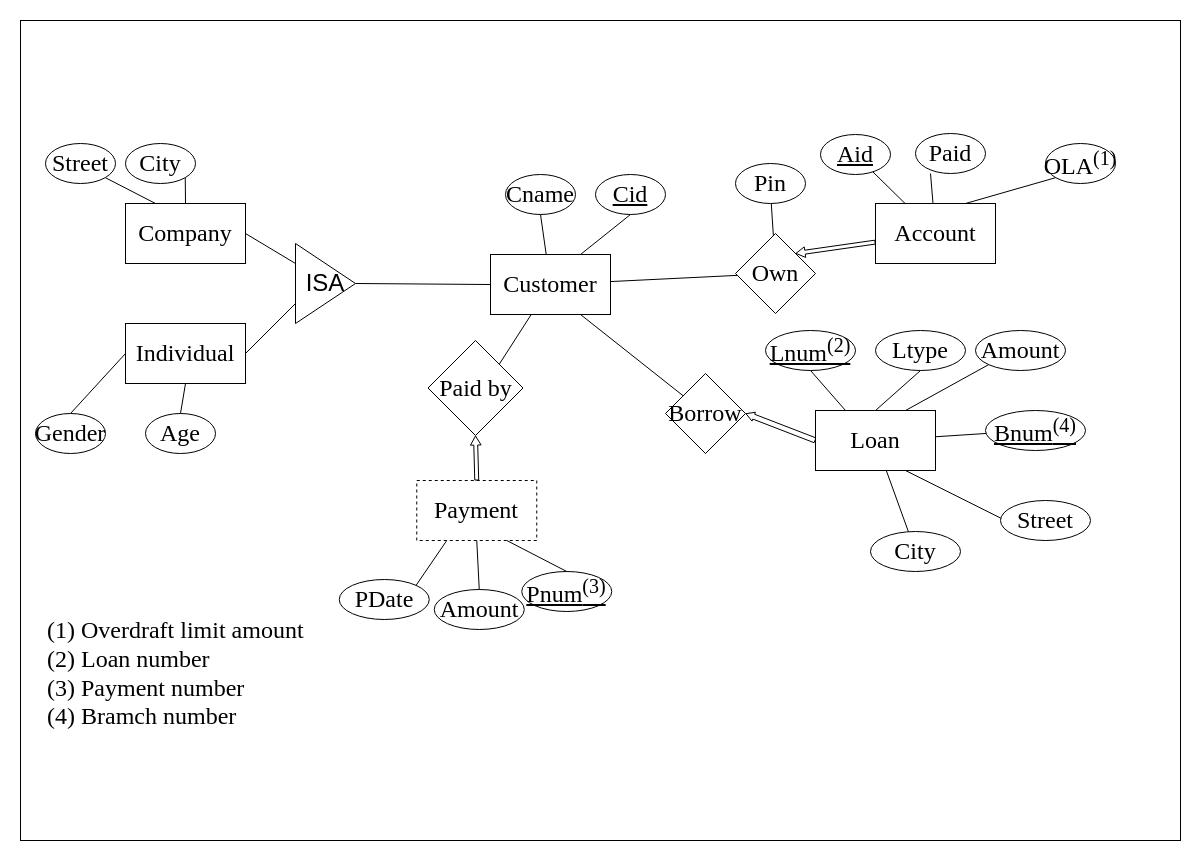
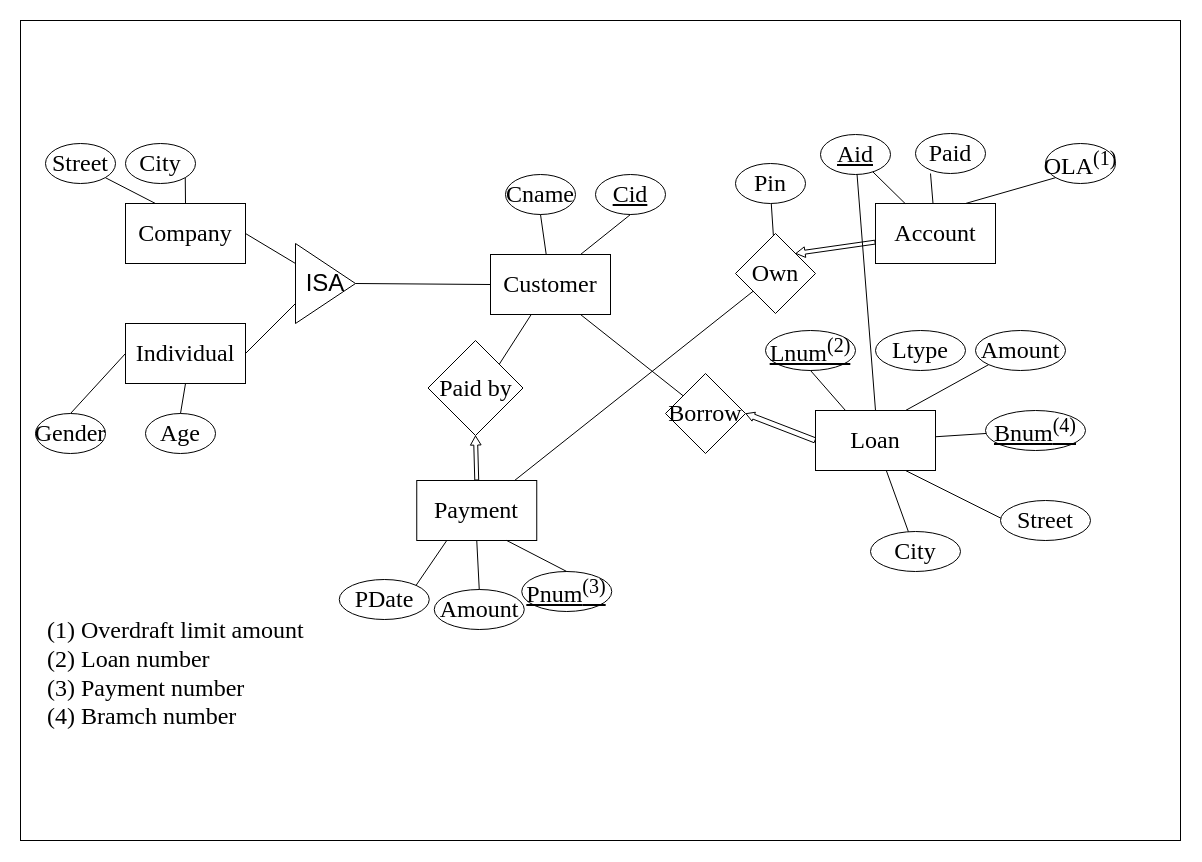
  <mxCell id="0" />
  <mxCell id="1" parent="0" />
  <mxCell id="2" value="" style="rounded=0;whiteSpace=wrap;html=1;fontFamily=Times New Roman;fontSize=24;" parent="1" vertex="1"><mxGeometry width="1160" height="820" as="geometry" x="20" y="20" /></mxCell>
  <mxCell id="3" style="edgeStyle=none;rounded=0;sketch=0;html=1;exitX=0.75;exitY=1;exitDx=0;exitDy=0;strokeColor=default;fontFamily=Times New Roman;fontSize=24;endArrow=none;endFill=0;" parent="1" source="4" target="56" edge="1"><mxGeometry relative="1" as="geometry"><mxPoint x="695" y="429.02" as="sourcePoint" /></mxGeometry></mxCell>
  <mxCell id="4" value="&lt;font face=&quot;Times New Roman&quot; style=&quot;font-size: 24px;&quot;&gt;Customer&lt;/font&gt;" style="rounded=0;whiteSpace=wrap;html=1;" parent="1" vertex="1"><mxGeometry x="490" y="254" width="120" height="60" as="geometry" /></mxCell>
  <mxCell id="5" value="&lt;font style=&quot;font-size: 24px;&quot;&gt;Individual&lt;/font&gt;" style="rounded=0;whiteSpace=wrap;html=1;fontFamily=Times New Roman;" parent="1" vertex="1"><mxGeometry x="125" y="323" width="120" height="60" as="geometry" /></mxCell>
  <mxCell id="6" value="&lt;span style=&quot;font-size: 24px;&quot;&gt;Company&lt;/span&gt;" style="rounded=0;whiteSpace=wrap;html=1;fontFamily=Times New Roman;" parent="1" vertex="1"><mxGeometry x="125" y="203" width="120" height="60" as="geometry" /></mxCell>
  <mxCell id="7" value="ISA" style="triangle;whiteSpace=wrap;html=1;fontSize=24;rotation=0;horizontal=1;verticalAlign=middle;" parent="1" vertex="1"><mxGeometry x="295" y="243" width="60" height="80" as="geometry" /></mxCell>
  <mxCell id="8" value="" style="endArrow=none;html=1;rounded=0;sketch=0;strokeColor=default;fontFamily=Times New Roman;fontSize=24;entryX=0;entryY=0.25;entryDx=0;entryDy=0;exitX=1;exitY=0.5;exitDx=0;exitDy=0;" parent="1" source="6" target="7" edge="1"><mxGeometry width="50" height="50" relative="1" as="geometry"><mxPoint x="530" y="393" as="sourcePoint" /><mxPoint x="580" y="343" as="targetPoint" /></mxGeometry></mxCell>
  <mxCell id="9" value="" style="endArrow=none;html=1;rounded=0;sketch=0;strokeColor=default;fontFamily=Times New Roman;fontSize=24;entryX=0;entryY=0.5;entryDx=0;entryDy=0;exitX=1;exitY=0.5;exitDx=0;exitDy=0;" parent="1" source="7" target="4" edge="1"><mxGeometry width="50" height="50" relative="1" as="geometry"><mxPoint x="435" y="247" as="sourcePoint" /><mxPoint x="730" y="207" as="targetPoint" /></mxGeometry></mxCell>
  <mxCell id="10" value="" style="endArrow=none;html=1;rounded=0;sketch=0;strokeColor=default;fontFamily=Times New Roman;fontSize=24;entryX=0;entryY=0.75;entryDx=0;entryDy=0;exitX=1;exitY=0.5;exitDx=0;exitDy=0;" parent="1" source="5" target="7" edge="1"><mxGeometry width="50" height="50" relative="1" as="geometry"><mxPoint x="165" y="283" as="sourcePoint" /><mxPoint x="760" y="293" as="targetPoint" /></mxGeometry></mxCell>
  <mxCell id="11" value="&lt;u&gt;Cid&lt;/u&gt;" style="ellipse;whiteSpace=wrap;html=1;fontFamily=Times New Roman;fontSize=24;" parent="1" vertex="1"><mxGeometry x="595" y="174" width="70" height="40" as="geometry" /></mxCell>
  <mxCell id="12" value="Cname" style="ellipse;whiteSpace=wrap;html=1;fontFamily=Times New Roman;fontSize=24;" parent="1" vertex="1"><mxGeometry x="505" y="174" width="70" height="40" as="geometry" /></mxCell>
  <mxCell id="13" value="" style="endArrow=none;html=1;rounded=0;sketch=0;strokeColor=default;fontFamily=Times New Roman;fontSize=24;exitX=0.5;exitY=1;exitDx=0;exitDy=0;" parent="1" source="12" target="4" edge="1"><mxGeometry width="50" height="50" relative="1" as="geometry"><mxPoint x="615" y="187" as="sourcePoint" /><mxPoint x="665" y="137" as="targetPoint" /></mxGeometry></mxCell>
  <mxCell id="14" value="" style="endArrow=none;html=1;rounded=0;sketch=0;strokeColor=default;fontFamily=Times New Roman;fontSize=24;entryX=0.75;entryY=0;entryDx=0;entryDy=0;exitX=0.5;exitY=1;exitDx=0;exitDy=0;" parent="1" source="11" target="4" edge="1"><mxGeometry width="50" height="50" relative="1" as="geometry"><mxPoint x="625" y="197" as="sourcePoint" /><mxPoint x="685" y="182" as="targetPoint" /></mxGeometry></mxCell>
  <mxCell id="15" value="" style="endArrow=none;html=1;rounded=0;sketch=0;strokeColor=default;fontFamily=Times New Roman;fontSize=24;exitX=0.5;exitY=0;exitDx=0;exitDy=0;" parent="1" source="16" edge="1"><mxGeometry width="50" height="50" relative="1" as="geometry"><mxPoint x="75" y="403" as="sourcePoint" /><mxPoint x="125" y="353" as="targetPoint" /></mxGeometry></mxCell>
  <mxCell id="16" value="Gender" style="ellipse;whiteSpace=wrap;html=1;fontFamily=Times New Roman;fontSize=24;" parent="1" vertex="1"><mxGeometry x="35" y="413" width="70" height="40" as="geometry" /></mxCell>
  <mxCell id="17" value="Age" style="ellipse;whiteSpace=wrap;html=1;fontFamily=Times New Roman;fontSize=24;" parent="1" vertex="1"><mxGeometry x="145" y="413" width="70" height="40" as="geometry" /></mxCell>
  <mxCell id="18" value="" style="endArrow=none;html=1;rounded=0;sketch=0;strokeColor=default;fontFamily=Times New Roman;fontSize=24;exitX=0.5;exitY=0;exitDx=0;exitDy=0;entryX=0.5;entryY=1;entryDx=0;entryDy=0;" parent="1" source="17" target="5" edge="1"><mxGeometry width="50" height="50" relative="1" as="geometry"><mxPoint x="80" y="423" as="sourcePoint" /><mxPoint x="135" y="363" as="targetPoint" /></mxGeometry></mxCell>
  <mxCell id="19" value="" style="edgeStyle=none;rounded=0;sketch=0;html=1;strokeColor=default;fontFamily=Times New Roman;fontSize=24;shape=flexArrow;endArrow=block;endWidth=5.74;endSize=2.689;width=3.929;entryX=1;entryY=0;entryDx=0;entryDy=0;" parent="1" source="20" target="48" edge="1"><mxGeometry relative="1" as="geometry" /></mxCell>
  <mxCell id="20" value="&lt;font face=&quot;Times New Roman&quot; style=&quot;font-size: 24px;&quot;&gt;Account&lt;/font&gt;" style="rounded=0;whiteSpace=wrap;html=1;" parent="1" vertex="1"><mxGeometry x="875" y="203" width="120" height="60" as="geometry" /></mxCell>
  <mxCell id="21" value="Paid" style="ellipse;whiteSpace=wrap;html=1;fontFamily=Times New Roman;fontSize=24;" parent="1" vertex="1"><mxGeometry x="915" y="133" width="70" height="40" as="geometry" /></mxCell>
  <mxCell id="22" value="OLA&lt;sup&gt;(1)&lt;/sup&gt;" style="ellipse;whiteSpace=wrap;html=1;fontFamily=Times New Roman;fontSize=24;" parent="1" vertex="1"><mxGeometry x="1045" y="143" width="70" height="40" as="geometry" /></mxCell>
  <mxCell id="23" value="(1) Overdraft limit amount&amp;nbsp; &amp;nbsp; &amp;nbsp; &amp;nbsp;&amp;nbsp;&lt;span style=&quot;&quot;&gt;&lt;br&gt;&lt;/span&gt;(2) Loan number&lt;br&gt;(3) Payment number&lt;br&gt;(4) Bramch number" style="text;html=1;strokeColor=none;fillColor=none;align=left;verticalAlign=top;whiteSpace=wrap;rounded=0;fontFamily=Times New Roman;fontSize=24;" parent="1" vertex="1"><mxGeometry x="45" y="609" width="314" height="120" as="geometry" /></mxCell>
  <mxCell id="24" value="" style="endArrow=none;html=1;rounded=0;sketch=0;strokeColor=default;fontFamily=Times New Roman;fontSize=24;entryX=0.5;entryY=1;entryDx=0;entryDy=0;" parent="1" source="20" edge="1"><mxGeometry width="50" height="50" relative="1" as="geometry"><mxPoint x="805" y="263" as="sourcePoint" /><mxPoint x="930" y="173" as="targetPoint" /></mxGeometry></mxCell>
  <mxCell id="25" value="" style="endArrow=none;html=1;rounded=0;sketch=0;strokeColor=default;fontFamily=Times New Roman;fontSize=24;entryX=0;entryY=1;entryDx=0;entryDy=0;exitX=0.75;exitY=0;exitDx=0;exitDy=0;" parent="1" source="20" target="22" edge="1"><mxGeometry width="50" height="50" relative="1" as="geometry"><mxPoint x="825" y="483" as="sourcePoint" /><mxPoint x="1030" y="173" as="targetPoint" /></mxGeometry></mxCell>
  <mxCell id="26" style="edgeStyle=none;rounded=0;sketch=0;html=1;exitX=0;exitY=0.5;exitDx=0;exitDy=0;entryX=1;entryY=0.5;entryDx=0;entryDy=0;strokeColor=default;fontFamily=Times New Roman;fontSize=24;endArrow=classic;endFill=1;shape=flexArrow;width=5.143;endSize=2.44;endWidth=3.347;" parent="1" source="27" target="56" edge="1"><mxGeometry relative="1" as="geometry" /></mxCell>
  <mxCell id="27" value="&lt;font face=&quot;Times New Roman&quot; style=&quot;font-size: 24px;&quot;&gt;Loan&lt;/font&gt;" style="rounded=0;whiteSpace=wrap;html=1;" parent="1" vertex="1"><mxGeometry x="815" y="410" width="120" height="60" as="geometry" /></mxCell>
  <mxCell id="28" value="&lt;u&gt;Lnum&lt;sup&gt;(2)&lt;/sup&gt;&lt;/u&gt;" style="ellipse;whiteSpace=wrap;html=1;fontFamily=Times New Roman;fontSize=24;" parent="1" vertex="1"><mxGeometry x="765" y="330" width="90" height="40" as="geometry" /></mxCell>
  <mxCell id="29" value="Ltype" style="ellipse;whiteSpace=wrap;html=1;fontFamily=Times New Roman;fontSize=24;" parent="1" vertex="1"><mxGeometry x="875" y="330" width="90" height="40" as="geometry" /></mxCell>
- <mxCell id="30" value="" style="endArrow=none;html=1;rounded=0;sketch=0;strokeColor=default;fontFamily=Times New Roman;fontSize=24;entryX=0.5;entryY=1;entryDx=0;entryDy=0;exitX=0.5;exitY=0;exitDx=0;exitDy=0;" parent="1" source="27" target="29" edge="1"><mxGeometry width="50" height="50" relative="1" as="geometry"><mxPoint x="775" y="430" as="sourcePoint" /><mxPoint x="825" y="380" as="targetPoint" /></mxGeometry></mxCell>
+ <mxCell id="30" value="" style="endArrow=none;html=1;rounded=0;sketch=0;strokeColor=default;fontFamily=Times New Roman;fontSize=24;exitX=0.5;exitY=0;exitDx=0;exitDy=0;" parent="1" source="27" target="58" edge="1"><mxGeometry width="50" height="50" relative="1" as="geometry"><mxPoint x="775" y="430" as="sourcePoint" /><mxPoint x="825" y="380" as="targetPoint" /></mxGeometry></mxCell>
  <mxCell id="31" value="" style="endArrow=none;html=1;rounded=0;sketch=0;strokeColor=default;fontFamily=Times New Roman;fontSize=24;entryX=0.5;entryY=1;entryDx=0;entryDy=0;exitX=0.25;exitY=0;exitDx=0;exitDy=0;" parent="1" source="27" target="28" edge="1"><mxGeometry width="50" height="50" relative="1" as="geometry"><mxPoint x="795" y="650" as="sourcePoint" /><mxPoint x="845" y="600" as="targetPoint" /></mxGeometry></mxCell>
  <mxCell id="32" value="Amount" style="ellipse;whiteSpace=wrap;html=1;fontFamily=Times New Roman;fontSize=24;" parent="1" vertex="1"><mxGeometry x="975" y="330" width="90" height="40" as="geometry" /></mxCell>
  <mxCell id="33" value="" style="endArrow=none;html=1;rounded=0;sketch=0;strokeColor=default;fontFamily=Times New Roman;fontSize=24;entryX=0;entryY=1;entryDx=0;entryDy=0;exitX=0.75;exitY=0;exitDx=0;exitDy=0;" parent="1" source="27" target="32" edge="1"><mxGeometry width="50" height="50" relative="1" as="geometry"><mxPoint x="965" y="400" as="sourcePoint" /><mxPoint x="930" y="380" as="targetPoint" /></mxGeometry></mxCell>
- <mxCell id="34" value="&lt;font face=&quot;Times New Roman&quot; style=&quot;font-size: 24px;&quot;&gt;Payment&lt;/font&gt;" style="rounded=0;whiteSpace=wrap;html=1;dashed=1;" parent="1" vertex="1"><mxGeometry x="416.25" y="480" width="120" height="60" as="geometry" /></mxCell>
+ <mxCell id="34" value="&lt;font face=&quot;Times New Roman&quot; style=&quot;font-size: 24px;&quot;&gt;Payment&lt;/font&gt;" style="rounded=0;whiteSpace=wrap;html=1;" parent="1" vertex="1"><mxGeometry x="416.25" y="480" width="120" height="60" as="geometry" /></mxCell>
  <mxCell id="35" value="PDate" style="ellipse;whiteSpace=wrap;html=1;fontFamily=Times New Roman;fontSize=24;" parent="1" vertex="1"><mxGeometry x="338.75" y="579" width="90" height="40" as="geometry" /></mxCell>
  <mxCell id="36" value="" style="endArrow=none;html=1;rounded=0;sketch=0;strokeColor=default;fontFamily=Times New Roman;fontSize=24;exitX=0.25;exitY=1;exitDx=0;exitDy=0;entryX=1;entryY=0;entryDx=0;entryDy=0;" parent="1" source="34" target="35" edge="1"><mxGeometry width="50" height="50" relative="1" as="geometry"><mxPoint x="396.25" y="520" as="sourcePoint" /><mxPoint x="398.07" y="585.858" as="targetPoint" /></mxGeometry></mxCell>
  <mxCell id="37" value="Amount" style="ellipse;whiteSpace=wrap;html=1;fontFamily=Times New Roman;fontSize=24;" parent="1" vertex="1"><mxGeometry x="433.75" y="589" width="90" height="40" as="geometry" /></mxCell>
  <mxCell id="38" value="" style="endArrow=none;html=1;rounded=0;sketch=0;strokeColor=default;fontFamily=Times New Roman;fontSize=24;exitX=0.5;exitY=1;exitDx=0;exitDy=0;entryX=0.5;entryY=0;entryDx=0;entryDy=0;" parent="1" source="34" target="37" edge="1"><mxGeometry width="50" height="50" relative="1" as="geometry"><mxPoint x="586.25" y="490" as="sourcePoint" /><mxPoint x="493.25" y="590" as="targetPoint" /></mxGeometry></mxCell>
  <mxCell id="39" value="&lt;u&gt;Pnum&lt;sup&gt;(3)&lt;/sup&gt;&lt;/u&gt;" style="ellipse;whiteSpace=wrap;html=1;fontFamily=Times New Roman;fontSize=24;" parent="1" vertex="1"><mxGeometry x="521.25" y="571" width="90" height="40" as="geometry" /></mxCell>
  <mxCell id="40" value="" style="endArrow=none;html=1;rounded=0;sketch=0;strokeColor=default;fontFamily=Times New Roman;fontSize=24;exitX=0.75;exitY=1;exitDx=0;exitDy=0;entryX=0.5;entryY=0;entryDx=0;entryDy=0;" parent="1" source="34" target="39" edge="1"><mxGeometry width="50" height="50" relative="1" as="geometry"><mxPoint x="586.25" y="590" as="sourcePoint" /><mxPoint x="551.25" y="590" as="targetPoint" /></mxGeometry></mxCell>
  <mxCell id="41" value="" style="edgeStyle=none;html=1;endArrow=none;endFill=0;" edge="1" parent="1" source="42" target="27"><mxGeometry relative="1" as="geometry" /></mxCell>
  <mxCell id="42" value="&lt;u&gt;Bnum&lt;sup&gt;(4)&lt;/sup&gt;&lt;/u&gt;" style="ellipse;whiteSpace=wrap;html=1;fontFamily=Times New Roman;fontSize=24;" parent="1" vertex="1"><mxGeometry x="985" y="410" width="100" height="40" as="geometry" /></mxCell>
  <mxCell id="43" value="" style="edgeStyle=none;html=1;endArrow=none;endFill=0;" edge="1" parent="1" source="44" target="27"><mxGeometry relative="1" as="geometry" /></mxCell>
  <mxCell id="44" value="City" style="ellipse;whiteSpace=wrap;html=1;fontFamily=Times New Roman;fontSize=24;" parent="1" vertex="1"><mxGeometry x="870" y="531" width="90" height="40" as="geometry" /></mxCell>
  <mxCell id="45" style="edgeStyle=none;html=1;exitX=0.5;exitY=1;exitDx=0;exitDy=0;entryX=0.75;entryY=1;entryDx=0;entryDy=0;endArrow=none;endFill=0;" edge="1" parent="1" source="46" target="27"><mxGeometry relative="1" as="geometry" /></mxCell>
  <mxCell id="46" value="Street" style="ellipse;whiteSpace=wrap;html=1;fontFamily=Times New Roman;fontSize=24;" parent="1" vertex="1"><mxGeometry x="1000" y="500" width="90" height="40" as="geometry" /></mxCell>
- <mxCell id="47" value="" style="edgeStyle=none;rounded=0;sketch=0;html=1;strokeColor=default;fontFamily=Times New Roman;fontSize=24;endArrow=none;endFill=0;" parent="1" source="48" target="4" edge="1"><mxGeometry relative="1" as="geometry" /></mxCell>
+ <mxCell id="47" value="" style="edgeStyle=none;rounded=0;sketch=0;html=1;strokeColor=default;fontFamily=Times New Roman;fontSize=24;endArrow=none;endFill=0;" parent="1" source="48" target="34" edge="1"><mxGeometry relative="1" as="geometry" /></mxCell>
  <mxCell id="48" value="Own" style="rhombus;whiteSpace=wrap;html=1;fontFamily=Times New Roman;fontSize=24;" parent="1" vertex="1"><mxGeometry x="735" y="233" width="80" height="80" as="geometry" /></mxCell>
  <mxCell id="49" style="edgeStyle=none;rounded=0;sketch=0;html=1;exitX=1;exitY=1;exitDx=0;exitDy=0;entryX=0.25;entryY=0;entryDx=0;entryDy=0;strokeColor=default;fontFamily=Times New Roman;fontSize=24;endArrow=none;endFill=0;" parent="1" source="50" target="6" edge="1"><mxGeometry relative="1" as="geometry" /></mxCell>
  <mxCell id="50" value="Street" style="ellipse;whiteSpace=wrap;html=1;fontFamily=Times New Roman;fontSize=24;" parent="1" vertex="1"><mxGeometry x="45" y="143" width="70" height="40" as="geometry" /></mxCell>
  <mxCell id="51" style="edgeStyle=none;rounded=0;sketch=0;html=1;exitX=1;exitY=1;exitDx=0;exitDy=0;entryX=0.5;entryY=0;entryDx=0;entryDy=0;strokeColor=default;fontFamily=Times New Roman;fontSize=24;endArrow=none;endFill=0;" parent="1" source="52" target="6" edge="1"><mxGeometry relative="1" as="geometry" /></mxCell>
  <mxCell id="52" value="City" style="ellipse;whiteSpace=wrap;html=1;fontFamily=Times New Roman;fontSize=24;" parent="1" vertex="1"><mxGeometry x="125" y="143" width="70" height="40" as="geometry" /></mxCell>
  <mxCell id="53" value="" style="edgeStyle=none;rounded=0;sketch=0;html=1;strokeColor=default;fontFamily=Times New Roman;fontSize=24;endArrow=none;endFill=0;exitX=1;exitY=0;exitDx=0;exitDy=0;" parent="1" source="54" target="4" edge="1"><mxGeometry relative="1" as="geometry" /></mxCell>
  <mxCell id="54" value="Paid by" style="rhombus;whiteSpace=wrap;html=1;fontFamily=Times New Roman;fontSize=24;" parent="1" vertex="1"><mxGeometry x="427.5" y="340" width="95" height="95" as="geometry" /></mxCell>
  <mxCell id="55" value="" style="edgeStyle=none;rounded=0;sketch=0;html=1;strokeColor=default;fontFamily=Times New Roman;fontSize=24;shape=flexArrow;endArrow=block;endWidth=5.74;endSize=2.689;width=3.929;entryX=0.5;entryY=1;entryDx=0;entryDy=0;exitX=0.5;exitY=0;exitDx=0;exitDy=0;" parent="1" source="34" target="54" edge="1"><mxGeometry relative="1" as="geometry"><mxPoint x="710" y="482" as="sourcePoint" /><mxPoint x="570" y="496" as="targetPoint" /></mxGeometry></mxCell>
  <mxCell id="56" value="Borrow" style="rhombus;whiteSpace=wrap;html=1;fontFamily=Times New Roman;fontSize=24;" parent="1" vertex="1"><mxGeometry x="665" y="373" width="80" height="80" as="geometry" /></mxCell>
  <mxCell id="57" value="" style="edgeStyle=none;html=1;endArrow=none;endFill=0;" parent="1" source="58" target="20" edge="1"><mxGeometry relative="1" as="geometry" /></mxCell>
  <mxCell id="58" value="&lt;u&gt;Aid&lt;/u&gt;" style="ellipse;whiteSpace=wrap;html=1;fontFamily=Times New Roman;fontSize=24;" parent="1" vertex="1"><mxGeometry x="820" y="134" width="70" height="40" as="geometry" /></mxCell>
  <mxCell id="59" value="" style="edgeStyle=none;html=1;endArrow=none;endFill=0;" parent="1" source="60" target="48" edge="1"><mxGeometry relative="1" as="geometry" /></mxCell>
  <mxCell id="60" value="Pin" style="ellipse;whiteSpace=wrap;html=1;fontFamily=Times New Roman;fontSize=24;" parent="1" vertex="1"><mxGeometry x="735" y="163" width="70" height="40" as="geometry" /></mxCell>
